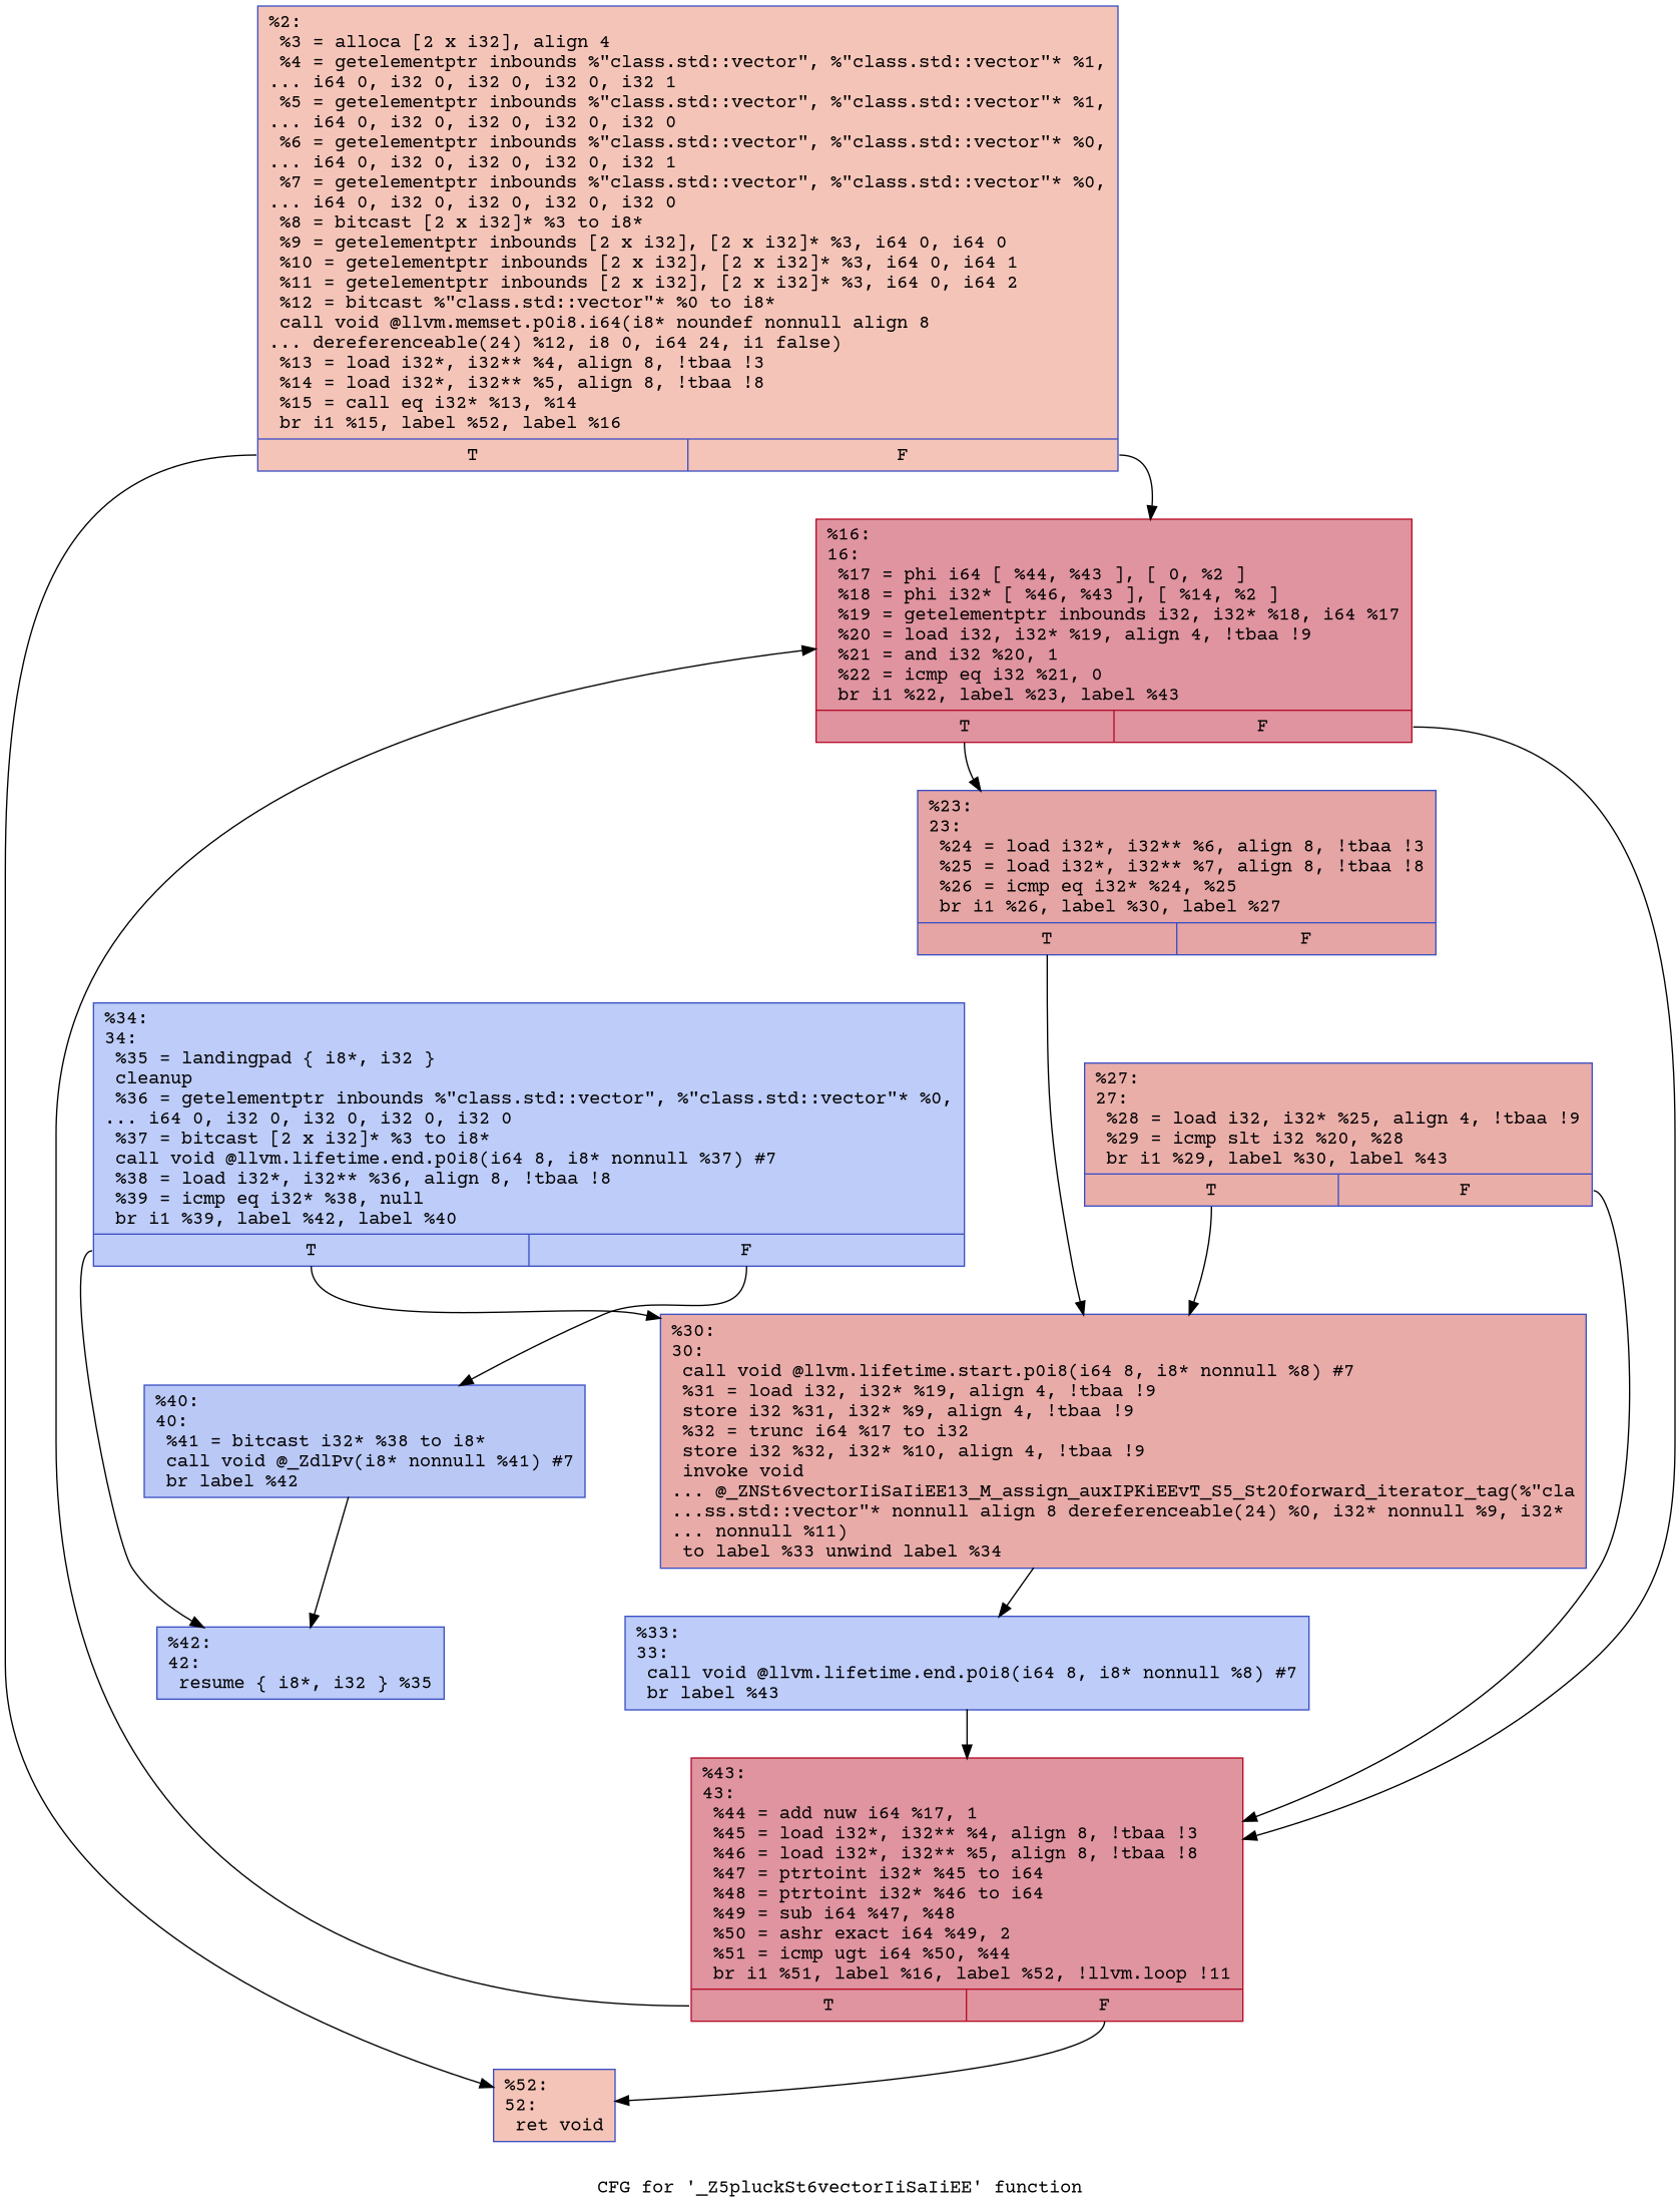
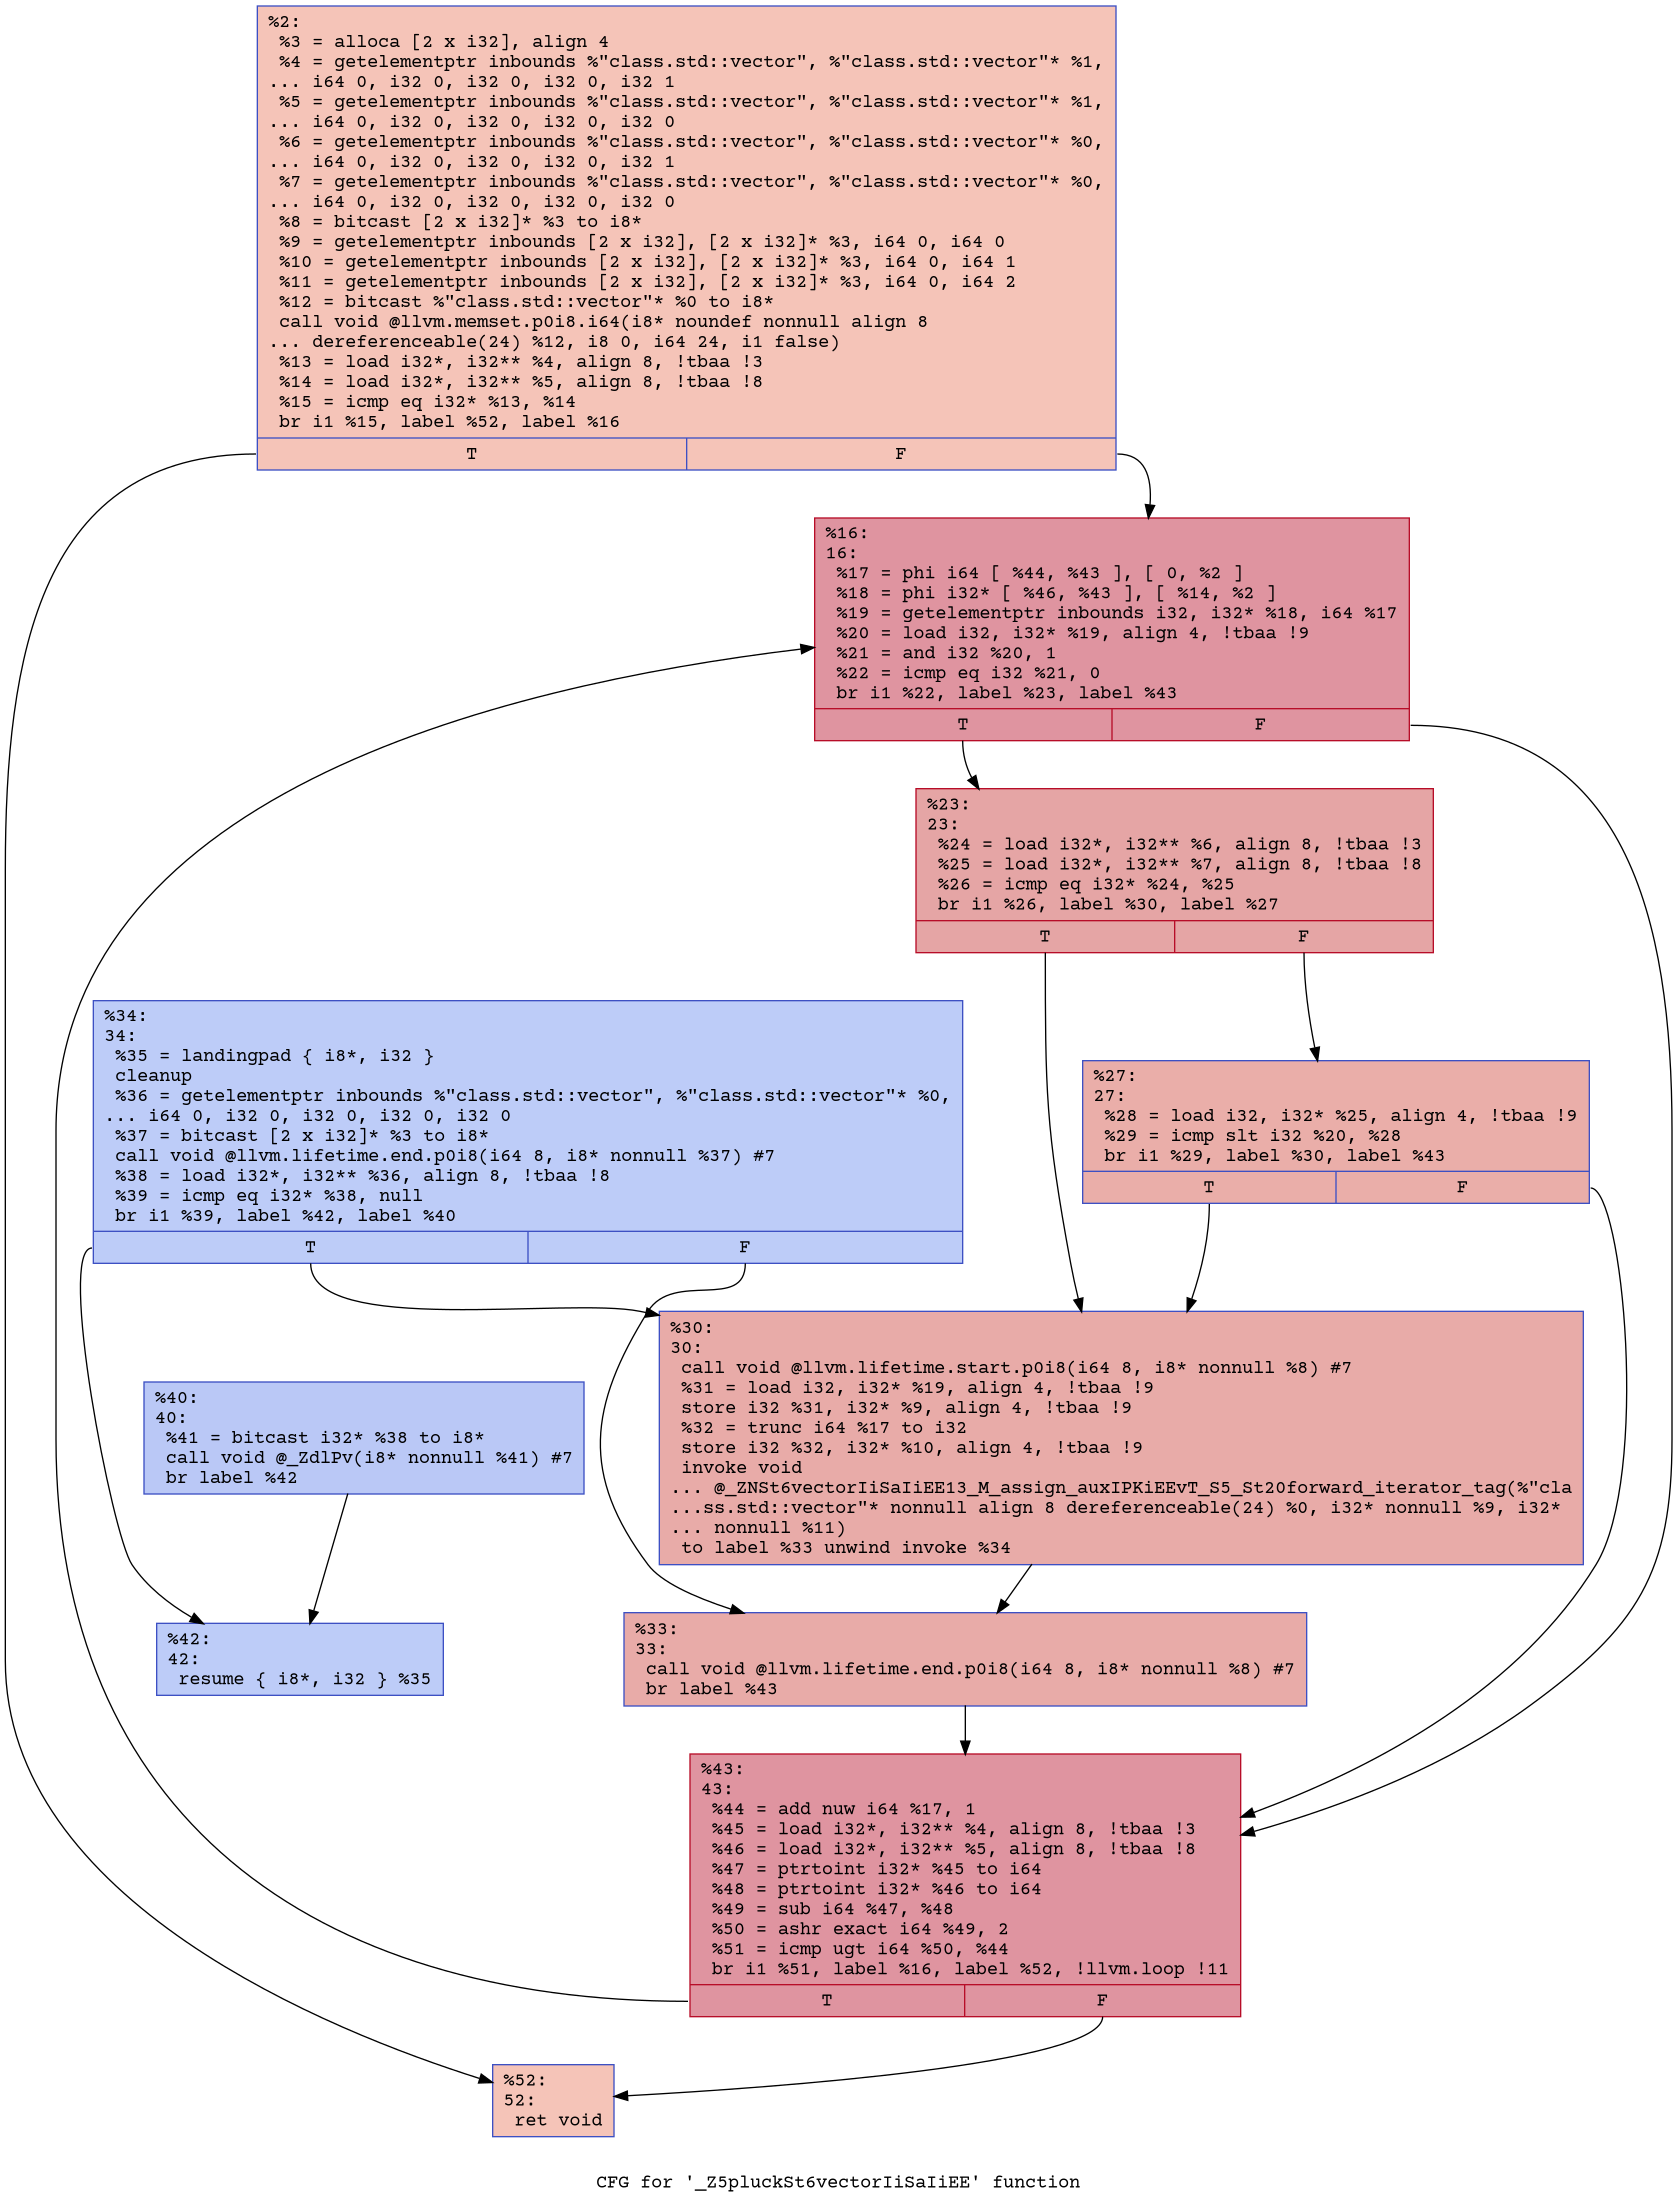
  digraph {
    fontname="Courier Prime"
    label="CFG for '_Z5pluckSt6vectorIiSaIiEE' function"
    node [color="#3d50c3ff" fillcolor="#e97a5f70" fontname="Courier Prime" shape=record style=filled]
    edge [fontname="Courier Prime" tailport=s0]
-   n1 [label="{%2:\l  %3 = alloca [2 x i32], align 4\l  %4 = getelementptr inbounds %\"class.std::vector\", %\"class.std::vector\"* %1,\l... i64 0, i32 0, i32 0, i32 0, i32 1\l  %5 = getelementptr inbounds %\"class.std::vector\", %\"class.std::vector\"* %1,\l... i64 0, i32 0, i32 0, i32 0, i32 0\l  %6 = getelementptr inbounds %\"class.std::vector\", %\"class.std::vector\"* %0,\l... i64 0, i32 0, i32 0, i32 0, i32 1\l  %7 = getelementptr inbounds %\"class.std::vector\", %\"class.std::vector\"* %0,\l... i64 0, i32 0, i32 0, i32 0, i32 0\l  %8 = bitcast [2 x i32]* %3 to i8*\l  %9 = getelementptr inbounds [2 x i32], [2 x i32]* %3, i64 0, i64 0\l  %10 = getelementptr inbounds [2 x i32], [2 x i32]* %3, i64 0, i64 1\l  %11 = getelementptr inbounds [2 x i32], [2 x i32]* %3, i64 0, i64 2\l  %12 = bitcast %\"class.std::vector\"* %0 to i8*\l  call void @llvm.memset.p0i8.i64(i8* noundef nonnull align 8\l... dereferenceable(24) %12, i8 0, i64 24, i1 false)\l  %13 = load i32*, i32** %4, align 8, !tbaa !3\l  %14 = load i32*, i32** %5, align 8, !tbaa !8\l  %15 = call eq i32* %13, %14\l  br i1 %15, label %52, label %16\l|{<s0>T|<s1>F}}"]
+   n1 [label="{%2:\l  %3 = alloca [2 x i32], align 4\l  %4 = getelementptr inbounds %\"class.std::vector\", %\"class.std::vector\"* %1,\l... i64 0, i32 0, i32 0, i32 0, i32 1\l  %5 = getelementptr inbounds %\"class.std::vector\", %\"class.std::vector\"* %1,\l... i64 0, i32 0, i32 0, i32 0, i32 0\l  %6 = getelementptr inbounds %\"class.std::vector\", %\"class.std::vector\"* %0,\l... i64 0, i32 0, i32 0, i32 0, i32 1\l  %7 = getelementptr inbounds %\"class.std::vector\", %\"class.std::vector\"* %0,\l... i64 0, i32 0, i32 0, i32 0, i32 0\l  %8 = bitcast [2 x i32]* %3 to i8*\l  %9 = getelementptr inbounds [2 x i32], [2 x i32]* %3, i64 0, i64 0\l  %10 = getelementptr inbounds [2 x i32], [2 x i32]* %3, i64 0, i64 1\l  %11 = getelementptr inbounds [2 x i32], [2 x i32]* %3, i64 0, i64 2\l  %12 = bitcast %\"class.std::vector\"* %0 to i8*\l  call void @llvm.memset.p0i8.i64(i8* noundef nonnull align 8\l... dereferenceable(24) %12, i8 0, i64 24, i1 false)\l  %13 = load i32*, i32** %4, align 8, !tbaa !3\l  %14 = load i32*, i32** %5, align 8, !tbaa !8\l  %15 = icmp eq i32* %13, %14\l  br i1 %15, label %52, label %16\l|{<s0>T|<s1>F}}"]
    n2 [label="{%52:\l52:                                               \l  ret void\l}"]
    n3 [color="#b70d28ff" fillcolor="#b70d2870" label="{%16:\l16:                                               \l  %17 = phi i64 [ %44, %43 ], [ 0, %2 ]\l  %18 = phi i32* [ %46, %43 ], [ %14, %2 ]\l  %19 = getelementptr inbounds i32, i32* %18, i64 %17\l  %20 = load i32, i32* %19, align 4, !tbaa !9\l  %21 = and i32 %20, 1\l  %22 = icmp eq i32 %21, 0\l  br i1 %22, label %23, label %43\l|{<s0>T|<s1>F}}"]
-   n4 [fillcolor="#c5333470" label="{%23:\l23:                                               \l  %24 = load i32*, i32** %6, align 8, !tbaa !3\l  %25 = load i32*, i32** %7, align 8, !tbaa !8\l  %26 = icmp eq i32* %24, %25\l  br i1 %26, label %30, label %27\l|{<s0>T|<s1>F}}"]
+   n4 [color="#b70d28ff" fillcolor="#c5333470" label="{%23:\l23:                                               \l  %24 = load i32*, i32** %6, align 8, !tbaa !3\l  %25 = load i32*, i32** %7, align 8, !tbaa !8\l  %26 = icmp eq i32* %24, %25\l  br i1 %26, label %30, label %27\l|{<s0>T|<s1>F}}"]
    n5 [color="#b70d28ff" fillcolor="#b70d2870" label="{%43:\l43:                                               \l  %44 = add nuw i64 %17, 1\l  %45 = load i32*, i32** %4, align 8, !tbaa !3\l  %46 = load i32*, i32** %5, align 8, !tbaa !8\l  %47 = ptrtoint i32* %45 to i64\l  %48 = ptrtoint i32* %46 to i64\l  %49 = sub i64 %47, %48\l  %50 = ashr exact i64 %49, 2\l  %51 = icmp ugt i64 %50, %44\l  br i1 %51, label %16, label %52, !llvm.loop !11\l|{<s0>T|<s1>F}}"]
-   n6 [fillcolor="#cc403a70" label="{%30:\l30:                                               \l  call void @llvm.lifetime.start.p0i8(i64 8, i8* nonnull %8) #7\l  %31 = load i32, i32* %19, align 4, !tbaa !9\l  store i32 %31, i32* %9, align 4, !tbaa !9\l  %32 = trunc i64 %17 to i32\l  store i32 %32, i32* %10, align 4, !tbaa !9\l  invoke void\l... @_ZNSt6vectorIiSaIiEE13_M_assign_auxIPKiEEvT_S5_St20forward_iterator_tag(%\"cla\l...ss.std::vector\"* nonnull align 8 dereferenceable(24) %0, i32* nonnull %9, i32*\l... nonnull %11)\l          to label %33 unwind label %34\l}"]
+   n6 [fillcolor="#cc403a70" label="{%30:\l30:                                               \l  call void @llvm.lifetime.start.p0i8(i64 8, i8* nonnull %8) #7\l  %31 = load i32, i32* %19, align 4, !tbaa !9\l  store i32 %31, i32* %9, align 4, !tbaa !9\l  %32 = trunc i64 %17 to i32\l  store i32 %32, i32* %10, align 4, !tbaa !9\l  invoke void\l... @_ZNSt6vectorIiSaIiEE13_M_assign_auxIPKiEEvT_S5_St20forward_iterator_tag(%\"cla\l...ss.std::vector\"* nonnull align 8 dereferenceable(24) %0, i32* nonnull %9, i32*\l... nonnull %11)\l          to label %33 unwind invoke %34\l}"]
    n7 [fillcolor="#d0473d70" label="{%27:\l27:                                               \l  %28 = load i32, i32* %25, align 4, !tbaa !9\l  %29 = icmp slt i32 %20, %28\l  br i1 %29, label %30, label %43\l|{<s0>T|<s1>F}}"]
-   n8 [fillcolor="#6a8bef70" label="{%33:\l33:                                               \l  call void @llvm.lifetime.end.p0i8(i64 8, i8* nonnull %8) #7\l  br label %43\l}"]
+   n8 [fillcolor="#cc403a70" label="{%33:\l33:                                               \l  call void @llvm.lifetime.end.p0i8(i64 8, i8* nonnull %8) #7\l  br label %43\l}"]
    n9 [fillcolor="#6a8bef70" label="{%34:\l34:                                               \l  %35 = landingpad \{ i8*, i32 \}\l          cleanup\l  %36 = getelementptr inbounds %\"class.std::vector\", %\"class.std::vector\"* %0,\l... i64 0, i32 0, i32 0, i32 0, i32 0\l  %37 = bitcast [2 x i32]* %3 to i8*\l  call void @llvm.lifetime.end.p0i8(i64 8, i8* nonnull %37) #7\l  %38 = load i32*, i32** %36, align 8, !tbaa !8\l  %39 = icmp eq i32* %38, null\l  br i1 %39, label %42, label %40\l|{<s0>T|<s1>F}}"]
    n10 [fillcolor="#6a8bef70" label="{%42:\l42:                                               \l  resume \{ i8*, i32 \} %35\l}"]
    n11 [fillcolor="#6282ea70" label="{%40:\l40:                                               \l  %41 = bitcast i32* %38 to i8*\l  call void @_ZdlPv(i8* nonnull %41) #7\l  br label %42\l}"]
    n1 -> n2
    n1 -> n3 [tailport=s1]
    n3 -> n4
    n3 -> n5 [tailport=s1]
    n4 -> n6
+   n4 -> n7 [tailport=s1]
    n5 -> n2 [tailport=s1]
    n5 -> n3
    n6 -> n8
    n7 -> n5 [tailport=s1]
    n7 -> n6
    n8 -> n5
    n9 -> n6
    n9 -> n10
-   n9 -> n11 [tailport=s1]
+   n9 -> n8 [tailport=s1]
    n11 -> n10
  }
